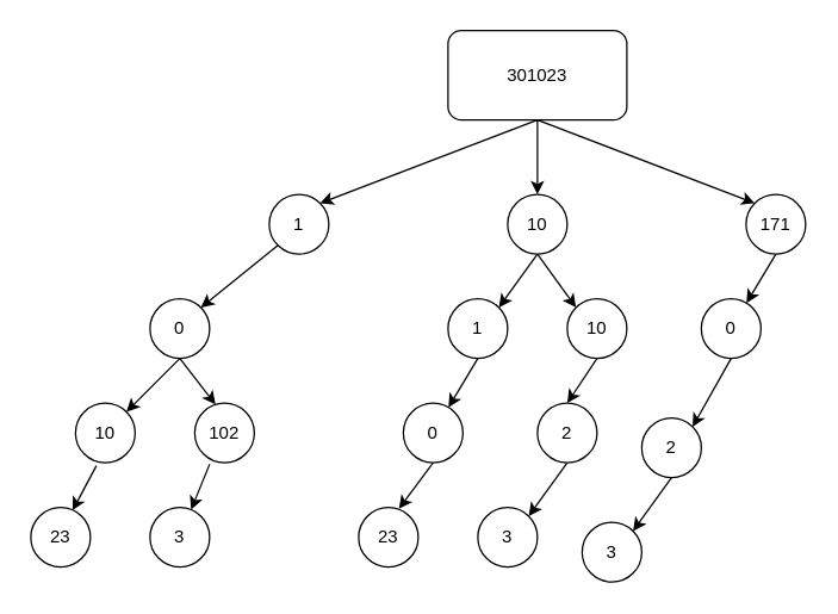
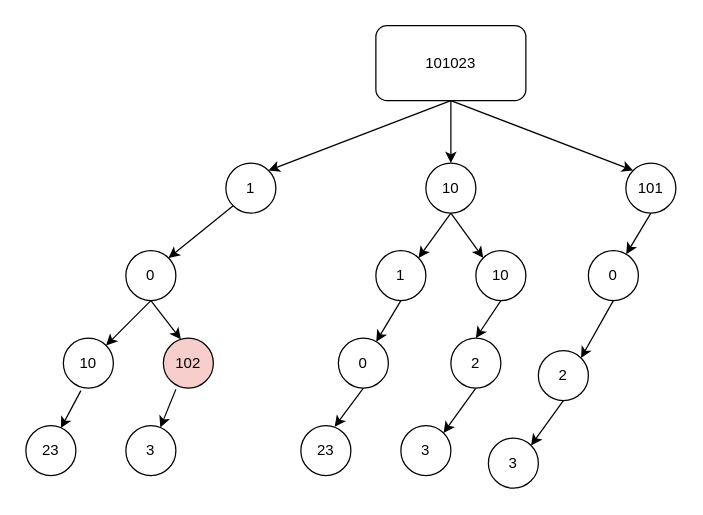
  <mxCell id="0" />
  <mxCell id="1" parent="0" />
  <mxCell id="2" style="rounded=0;orthogonalLoop=1;jettySize=auto;html=1;exitX=0.5;exitY=1;exitDx=0;exitDy=0;entryX=1;entryY=0;entryDx=0;entryDy=0;" parent="1" target="6" edge="1"><mxGeometry relative="1" as="geometry"><mxPoint x="360" y="80" as="sourcePoint" /></mxGeometry></mxCell>
  <mxCell id="3" style="edgeStyle=none;rounded=0;orthogonalLoop=1;jettySize=auto;html=1;exitX=0.5;exitY=1;exitDx=0;exitDy=0;entryX=0.5;entryY=0;entryDx=0;entryDy=0;" parent="1" target="9" edge="1"><mxGeometry relative="1" as="geometry"><mxPoint x="360" y="80" as="sourcePoint" /></mxGeometry></mxCell>
  <mxCell id="4" style="edgeStyle=none;rounded=0;orthogonalLoop=1;jettySize=auto;html=1;exitX=0.5;exitY=1;exitDx=0;exitDy=0;entryX=0;entryY=0;entryDx=0;entryDy=0;" parent="1" target="11" edge="1"><mxGeometry relative="1" as="geometry"><mxPoint x="360" y="80" as="sourcePoint" /></mxGeometry></mxCell>
  <mxCell id="5" style="edgeStyle=none;rounded=0;orthogonalLoop=1;jettySize=auto;html=1;exitX=0;exitY=1;exitDx=0;exitDy=0;entryX=1;entryY=0;entryDx=0;entryDy=0;" parent="1" source="6" target="14" edge="1"><mxGeometry relative="1" as="geometry" /></mxCell>
  <mxCell id="6" value="1" style="ellipse;whiteSpace=wrap;html=1;aspect=fixed;" parent="1" vertex="1"><mxGeometry x="180" y="130" width="40" height="40" as="geometry" /></mxCell>
  <mxCell id="7" style="edgeStyle=none;rounded=0;orthogonalLoop=1;jettySize=auto;html=1;exitX=0.5;exitY=1;exitDx=0;exitDy=0;entryX=1;entryY=0;entryDx=0;entryDy=0;" parent="1" source="9" target="22" edge="1"><mxGeometry relative="1" as="geometry" /></mxCell>
  <mxCell id="8" style="edgeStyle=none;rounded=0;orthogonalLoop=1;jettySize=auto;html=1;exitX=0.5;exitY=1;exitDx=0;exitDy=0;entryX=0;entryY=0;entryDx=0;entryDy=0;" parent="1" source="9" target="27" edge="1"><mxGeometry relative="1" as="geometry" /></mxCell>
  <mxCell id="9" value="10" style="ellipse;whiteSpace=wrap;html=1;aspect=fixed;" parent="1" vertex="1"><mxGeometry x="340" y="130" width="40" height="40" as="geometry" /></mxCell>
  <mxCell id="10" style="edgeStyle=none;rounded=0;orthogonalLoop=1;jettySize=auto;html=1;exitX=0.5;exitY=1;exitDx=0;exitDy=0;" parent="1" source="11" target="32" edge="1"><mxGeometry relative="1" as="geometry" /></mxCell>
- <mxCell id="11" value="171" style="ellipse;whiteSpace=wrap;html=1;aspect=fixed;" parent="1" vertex="1"><mxGeometry x="500" y="130" width="40" height="40" as="geometry" /></mxCell>
+ <mxCell id="11" value="101" style="ellipse;whiteSpace=wrap;html=1;aspect=fixed;" parent="1" vertex="1"><mxGeometry x="500" y="130" width="40" height="40" as="geometry" /></mxCell>
  <mxCell id="12" style="edgeStyle=none;rounded=0;orthogonalLoop=1;jettySize=auto;html=1;exitX=0.5;exitY=1;exitDx=0;exitDy=0;entryX=1;entryY=0;entryDx=0;entryDy=0;" parent="1" source="14" target="16" edge="1"><mxGeometry relative="1" as="geometry" /></mxCell>
  <mxCell id="13" style="edgeStyle=none;rounded=0;orthogonalLoop=1;jettySize=auto;html=1;exitX=0.5;exitY=1;exitDx=0;exitDy=0;entryX=0.35;entryY=0.025;entryDx=0;entryDy=0;entryPerimeter=0;" parent="1" source="14" target="18" edge="1"><mxGeometry relative="1" as="geometry" /></mxCell>
  <mxCell id="14" value="0" style="ellipse;whiteSpace=wrap;html=1;aspect=fixed;" parent="1" vertex="1"><mxGeometry x="100" y="200" width="40" height="40" as="geometry" /></mxCell>
  <mxCell id="15" style="edgeStyle=none;rounded=0;orthogonalLoop=1;jettySize=auto;html=1;exitX=0.35;exitY=1.05;exitDx=0;exitDy=0;entryX=0.7;entryY=0.05;entryDx=0;entryDy=0;entryPerimeter=0;exitPerimeter=0;" parent="1" source="16" target="19" edge="1"><mxGeometry relative="1" as="geometry" /></mxCell>
  <mxCell id="16" value="10" style="ellipse;whiteSpace=wrap;html=1;aspect=fixed;" parent="1" vertex="1"><mxGeometry x="50" y="270" width="40" height="40" as="geometry" /></mxCell>
  <mxCell id="17" style="edgeStyle=none;rounded=0;orthogonalLoop=1;jettySize=auto;html=1;exitX=0.25;exitY=1.025;exitDx=0;exitDy=0;exitPerimeter=0;" parent="1" source="18" target="20" edge="1"><mxGeometry relative="1" as="geometry" /></mxCell>
- <mxCell id="18" value="102" style="ellipse;whiteSpace=wrap;html=1;aspect=fixed;" parent="1" vertex="1"><mxGeometry x="130" y="270" width="40" height="40" as="geometry" /></mxCell>
+ <mxCell id="18" value="102" style="ellipse;whiteSpace=wrap;html=1;aspect=fixed;fillColor=#f8cecc;" parent="1" vertex="1"><mxGeometry x="130" y="270" width="40" height="40" as="geometry" /></mxCell>
  <mxCell id="19" value="23" style="ellipse;whiteSpace=wrap;html=1;aspect=fixed;" parent="1" vertex="1"><mxGeometry x="20" y="340" width="40" height="40" as="geometry" /></mxCell>
  <mxCell id="20" value="3" style="ellipse;whiteSpace=wrap;html=1;aspect=fixed;" parent="1" vertex="1"><mxGeometry x="100" y="340" width="40" height="40" as="geometry" /></mxCell>
  <mxCell id="21" style="edgeStyle=none;rounded=0;orthogonalLoop=1;jettySize=auto;html=1;exitX=0.5;exitY=1;exitDx=0;exitDy=0;" parent="1" source="22" target="24" edge="1"><mxGeometry relative="1" as="geometry" /></mxCell>
  <mxCell id="22" value="1" style="ellipse;whiteSpace=wrap;html=1;aspect=fixed;" parent="1" vertex="1"><mxGeometry x="300" y="200" width="40" height="40" as="geometry" /></mxCell>
  <mxCell id="23" style="edgeStyle=none;rounded=0;orthogonalLoop=1;jettySize=auto;html=1;exitX=0.5;exitY=1;exitDx=0;exitDy=0;entryX=0.675;entryY=0.025;entryDx=0;entryDy=0;entryPerimeter=0;" parent="1" source="24" target="25" edge="1"><mxGeometry relative="1" as="geometry" /></mxCell>
  <mxCell id="24" value="0" style="ellipse;whiteSpace=wrap;html=1;aspect=fixed;" parent="1" vertex="1"><mxGeometry x="270" y="270" width="40" height="40" as="geometry" /></mxCell>
  <mxCell id="25" value="23" style="ellipse;whiteSpace=wrap;html=1;aspect=fixed;" parent="1" vertex="1"><mxGeometry x="240" y="340" width="40" height="40" as="geometry" /></mxCell>
  <mxCell id="26" style="edgeStyle=none;rounded=0;orthogonalLoop=1;jettySize=auto;html=1;exitX=0.5;exitY=1;exitDx=0;exitDy=0;entryX=0.5;entryY=0;entryDx=0;entryDy=0;" parent="1" source="27" target="29" edge="1"><mxGeometry relative="1" as="geometry" /></mxCell>
  <mxCell id="27" value="10" style="ellipse;whiteSpace=wrap;html=1;aspect=fixed;" parent="1" vertex="1"><mxGeometry x="380" y="200" width="40" height="40" as="geometry" /></mxCell>
  <mxCell id="28" style="edgeStyle=none;rounded=0;orthogonalLoop=1;jettySize=auto;html=1;exitX=0.5;exitY=1;exitDx=0;exitDy=0;entryX=1;entryY=0;entryDx=0;entryDy=0;" parent="1" source="29" target="30" edge="1"><mxGeometry relative="1" as="geometry" /></mxCell>
  <mxCell id="29" value="2" style="ellipse;whiteSpace=wrap;html=1;aspect=fixed;" parent="1" vertex="1"><mxGeometry x="360" y="270" width="40" height="40" as="geometry" /></mxCell>
  <mxCell id="30" value="3" style="ellipse;whiteSpace=wrap;html=1;aspect=fixed;" parent="1" vertex="1"><mxGeometry x="320" y="340" width="40" height="40" as="geometry" /></mxCell>
  <mxCell id="31" style="edgeStyle=none;rounded=0;orthogonalLoop=1;jettySize=auto;html=1;exitX=0.5;exitY=1;exitDx=0;exitDy=0;entryX=1;entryY=0;entryDx=0;entryDy=0;" parent="1" source="32" target="34" edge="1"><mxGeometry relative="1" as="geometry" /></mxCell>
  <mxCell id="32" value="0" style="ellipse;whiteSpace=wrap;html=1;aspect=fixed;" parent="1" vertex="1"><mxGeometry x="470" y="200" width="40" height="40" as="geometry" /></mxCell>
  <mxCell id="33" style="edgeStyle=none;rounded=0;orthogonalLoop=1;jettySize=auto;html=1;exitX=0.5;exitY=1;exitDx=0;exitDy=0;entryX=1;entryY=0;entryDx=0;entryDy=0;" parent="1" source="34" target="35" edge="1"><mxGeometry relative="1" as="geometry" /></mxCell>
  <mxCell id="34" value="2" style="ellipse;whiteSpace=wrap;html=1;aspect=fixed;" parent="1" vertex="1"><mxGeometry x="430" y="280" width="40" height="40" as="geometry" /></mxCell>
  <mxCell id="35" value="3" style="ellipse;whiteSpace=wrap;html=1;aspect=fixed;" parent="1" vertex="1"><mxGeometry x="390" y="350" width="40" height="40" as="geometry" /></mxCell>
- <mxCell id="36" value="301023" style="rounded=1;whiteSpace=wrap;html=1;" parent="1" vertex="1"><mxGeometry x="300" y="20" width="120" height="60" as="geometry" /></mxCell>
+ <mxCell id="36" value="101023" style="rounded=1;whiteSpace=wrap;html=1;" parent="1" vertex="1"><mxGeometry x="300" y="20" width="120" height="60" as="geometry" /></mxCell>
